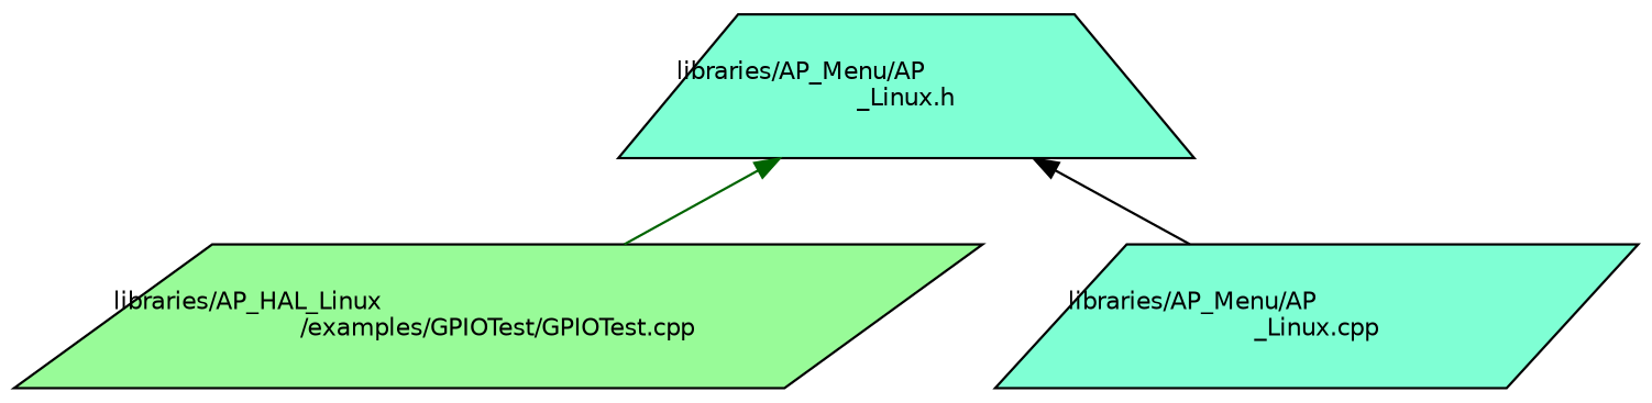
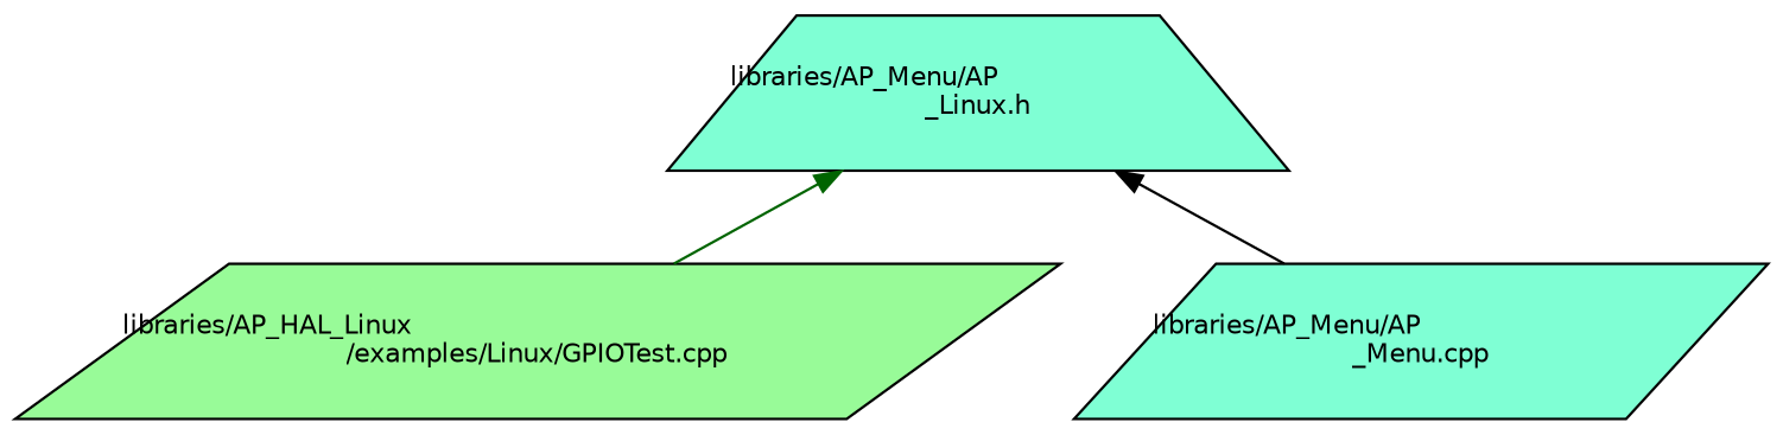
  digraph {
    node [color=black fillcolor=aquamarine fontname=Helvetica fontsize=10 shape=parallelogram style=filled]
    edge [dir=back fontname=Helvetica fontsize=10 labelfontname=Helvetica labelfontsize=10 style=solid]
    n1 [fontcolor=black height=0.2 label="libraries/AP_Menu/AP\l_Linux.h" shape=trapezium width=0.4]
-   n2 [fillcolor=palegreen height=0.2 label="libraries/AP_HAL_Linux\l/examples/GPIOTest/GPIOTest.cpp" width=0.4]
-   n3 [height=0.2 label="libraries/AP_Menu/AP\l_Linux.cpp" width=0.4]
+   n2 [fillcolor=palegreen height=0.2 label="libraries/AP_HAL_Linux\l/examples/Linux/GPIOTest.cpp" width=0.4]
+   n3 [height=0.2 label="libraries/AP_Menu/AP\l_Menu.cpp" width=0.4]
    n1 -> n2 [color=darkgreen]
    n1 -> n3 [color=black]
  }
